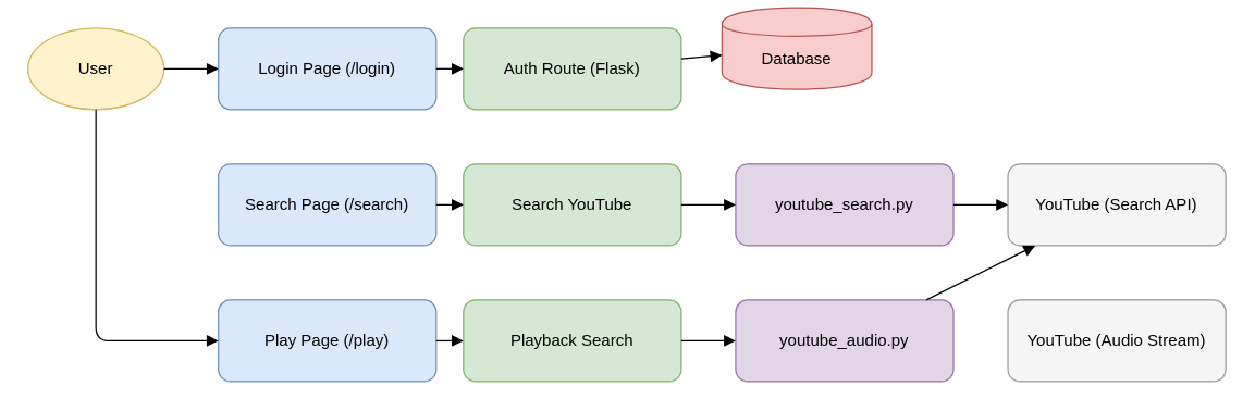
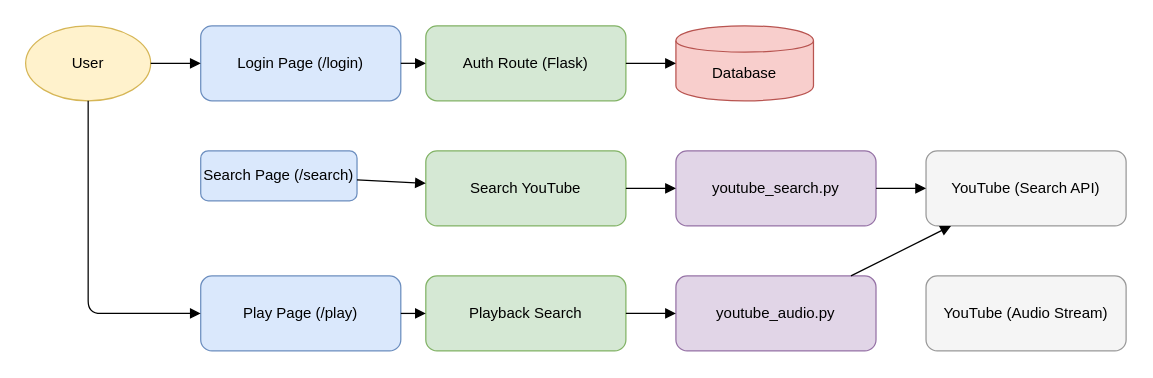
  <mxCell id="0" />
  <mxCell id="1" parent="0" />
  <mxCell id="2" value="User" style="shape=ellipse;whiteSpace=wrap;fillColor=#fff2cc;strokeColor=#d6b656;" parent="1" vertex="1"><mxGeometry x="20" y="20" width="100" height="60" as="geometry" /></mxCell>
  <mxCell id="3" value="Login Page (/login)" style="shape=rectangle;rounded=1;whiteSpace=wrap;fillColor=#dae8fc;strokeColor=#6c8ebf;" parent="1" vertex="1"><mxGeometry x="160" y="20" width="160" height="60" as="geometry" /></mxCell>
  <mxCell id="4" value="Auth Route (Flask)" style="shape=rectangle;rounded=1;whiteSpace=wrap;fillColor=#d5e8d4;strokeColor=#82b366;" parent="1" vertex="1"><mxGeometry x="340" y="20" width="160" height="60" as="geometry" /></mxCell>
- <mxCell id="5" value="&#10;Database" style="shape=cylinder;whiteSpace=wrap;fillColor=#f8cecc;strokeColor=#b85450;" parent="1" vertex="1"><mxGeometry x="530" y="5" width="110" height="60" as="geometry" /></mxCell>
- <mxCell id="6" value="Search Page (/search)" style="shape=rectangle;rounded=1;whiteSpace=wrap;fillColor=#dae8fc;strokeColor=#6c8ebf;" parent="1" vertex="1"><mxGeometry x="160" y="120" width="160" height="60" as="geometry" /></mxCell>
+ <mxCell id="5" value="&#10;Database" style="shape=cylinder;whiteSpace=wrap;fillColor=#f8cecc;strokeColor=#b85450;" parent="1" vertex="1"><mxGeometry x="540" y="20" width="110" height="60" as="geometry" /></mxCell>
+ <mxCell id="6" value="Search Page (/search)" style="shape=rectangle;rounded=1;whiteSpace=wrap;fillColor=#dae8fc;strokeColor=#6c8ebf;" parent="1" vertex="1"><mxGeometry x="160" y="120" width="125" height="40" as="geometry" /></mxCell>
  <mxCell id="7" value="Search YouTube" style="shape=rectangle;rounded=1;whiteSpace=wrap;fillColor=#d5e8d4;strokeColor=#82b366;" parent="1" vertex="1"><mxGeometry x="340" y="120" width="160" height="60" as="geometry" /></mxCell>
  <mxCell id="8" value="youtube_search.py" style="shape=rectangle;rounded=1;whiteSpace=wrap;fillColor=#e1d5e7;strokeColor=#9673a6;" parent="1" vertex="1"><mxGeometry x="540" y="120" width="160" height="60" as="geometry" /></mxCell>
  <mxCell id="9" value="YouTube (Search API)" style="shape=rectangle;rounded=1;whiteSpace=wrap;fillColor=#f5f5f5;strokeColor=#999999;" parent="1" vertex="1"><mxGeometry x="740" y="120" width="160" height="60" as="geometry" /></mxCell>
  <mxCell id="10" value="Play Page (/play)" style="shape=rectangle;rounded=1;whiteSpace=wrap;fillColor=#dae8fc;strokeColor=#6c8ebf;" parent="1" vertex="1"><mxGeometry x="160" y="220" width="160" height="60" as="geometry" /></mxCell>
  <mxCell id="11" value="Playback Search" style="shape=rectangle;rounded=1;whiteSpace=wrap;fillColor=#d5e8d4;strokeColor=#82b366;" parent="1" vertex="1"><mxGeometry x="340" y="220" width="160" height="60" as="geometry" /></mxCell>
  <mxCell id="12" value="youtube_audio.py" style="shape=rectangle;rounded=1;whiteSpace=wrap;fillColor=#e1d5e7;strokeColor=#9673a6;" parent="1" vertex="1"><mxGeometry x="540" y="220" width="160" height="60" as="geometry" /></mxCell>
  <mxCell id="13" value="YouTube (Audio Stream)" style="shape=rectangle;rounded=1;whiteSpace=wrap;fillColor=#f5f5f5;strokeColor=#999999;" parent="1" vertex="1"><mxGeometry x="740" y="220" width="160" height="60" as="geometry" /></mxCell>
  <mxCell id="14" style="endArrow=block;endFill=1;" parent="1" source="2" target="3" edge="1"><mxGeometry relative="1" as="geometry" /></mxCell>
  <mxCell id="15" style="endArrow=block;endFill=1;" parent="1" source="3" target="4" edge="1"><mxGeometry relative="1" as="geometry" /></mxCell>
  <mxCell id="16" style="endArrow=block;endFill=1;" parent="1" source="4" target="5" edge="1"><mxGeometry relative="1" as="geometry" /></mxCell>
  <mxCell id="17" style="endArrow=block;endFill=1;" parent="1" source="6" target="7" edge="1"><mxGeometry relative="1" as="geometry" /></mxCell>
  <mxCell id="18" style="endArrow=block;endFill=1;" parent="1" source="7" target="8" edge="1"><mxGeometry relative="1" as="geometry" /></mxCell>
  <mxCell id="19" style="endArrow=block;endFill=1;" parent="1" source="8" target="9" edge="1"><mxGeometry relative="1" as="geometry" /></mxCell>
  <mxCell id="20" style="endArrow=block;endFill=1;" parent="1" source="2" target="10" edge="1"><mxGeometry relative="1" as="geometry"><Array as="points"><mxPoint x="70" y="250" /></Array></mxGeometry></mxCell>
  <mxCell id="21" style="endArrow=block;endFill=1;" parent="1" source="10" target="11" edge="1"><mxGeometry relative="1" as="geometry" /></mxCell>
  <mxCell id="22" style="endArrow=block;endFill=1;" parent="1" source="11" target="12" edge="1"><mxGeometry relative="1" as="geometry" /></mxCell>
  <mxCell id="23" style="endArrow=block;endFill=1;" parent="1" source="12" target="9" edge="1"><mxGeometry relative="1" as="geometry" /></mxCell>
